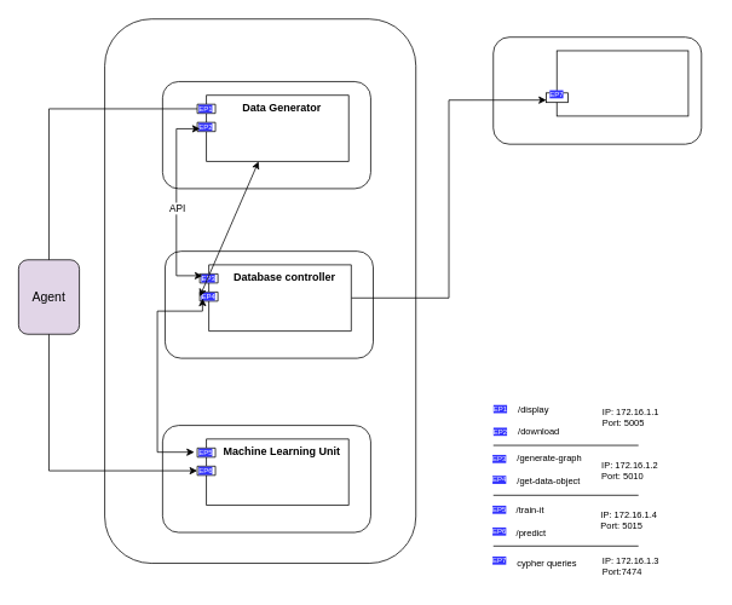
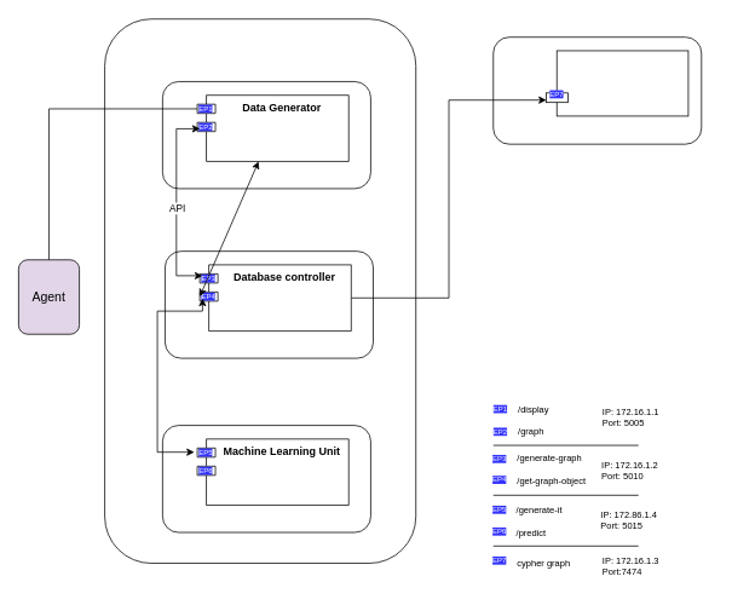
  <mxCell id="0" />
  <mxCell id="1" parent="0" />
  <mxCell id="2" value="&lt;div&gt;&lt;br&gt;&lt;/div&gt;" style="rounded=1;whiteSpace=wrap;html=1;align=left;fontStyle=0" vertex="1" parent="1"><mxGeometry x="543.38" y="40" width="229.5" height="118" as="geometry" /></mxCell>
  <mxCell id="3" value="" style="rounded=0;whiteSpace=wrap;html=1;fontStyle=0" vertex="1" parent="1"><mxGeometry x="613.38" y="55" width="145" height="72" as="geometry" /></mxCell>
  <mxCell id="4" value="" style="rounded=1;whiteSpace=wrap;html=1;fillColor=none;fontStyle=1" vertex="1" parent="1"><mxGeometry x="115" y="20" width="343" height="600" as="geometry" /></mxCell>
  <mxCell id="5" value="&lt;div&gt;&lt;br&gt;&lt;/div&gt;" style="rounded=1;whiteSpace=wrap;html=1;align=left;fontStyle=0" vertex="1" parent="1"><mxGeometry x="178.75" y="89" width="229.5" height="118" as="geometry" /></mxCell>
  <mxCell id="6" value="&lt;div&gt;&lt;br&gt;&lt;/div&gt;" style="text;html=1;align=center;verticalAlign=middle;whiteSpace=wrap;rounded=0;fontStyle=0" vertex="1" parent="1"><mxGeometry x="152.75" y="512" width="150" height="30" as="geometry" /></mxCell>
  <mxCell id="7" value="&lt;div&gt;&lt;br style=&quot;color: rgb(0, 0, 0); font-family: Helvetica; font-size: 12px; font-style: normal; font-variant-ligatures: normal; font-variant-caps: normal; letter-spacing: normal; orphans: 2; text-indent: 0px; text-transform: none; widows: 2; word-spacing: 0px; -webkit-text-stroke-width: 0px; white-space: normal; background-color: rgb(255, 255, 255); text-decoration-thickness: initial; text-decoration-style: initial; text-decoration-color: initial;&quot;&gt;&lt;/div&gt;" style="text;html=1;align=left;verticalAlign=middle;whiteSpace=wrap;rounded=0;fontStyle=0" vertex="1" parent="1"><mxGeometry x="187.37" y="596" width="60" height="30" as="geometry" /></mxCell>
  <mxCell id="8" value="&lt;span&gt;&lt;font style=&quot;font-size: 14px;&quot;&gt;Agent&lt;/font&gt;&lt;/span&gt;" style="rounded=1;whiteSpace=wrap;html=1;fontStyle=0;fillColor=#e1d5e7;" vertex="1" parent="1"><mxGeometry x="20" y="285.5" width="67" height="82" as="geometry" /></mxCell>
  <mxCell id="9" value="&lt;span style=&quot;&quot;&gt;&lt;b&gt;Data Generator&lt;/b&gt;&lt;/span&gt;" style="shape=module;align=left;spacingLeft=20;align=center;verticalAlign=top;whiteSpace=wrap;html=1;fontStyle=0" vertex="1" parent="1"><mxGeometry x="217" y="104" width="167" height="73" as="geometry" /></mxCell>
  <mxCell id="10" value="&lt;span style=&quot;font-size: 10px;&quot;&gt;IP:&amp;nbsp;172.16.1.1&lt;br style=&quot;font-size: 10px;&quot;&gt;Port: 5005&lt;br style=&quot;font-size: 10px;&quot;&gt;&lt;br style=&quot;font-size: 10px;&quot;&gt;&lt;/span&gt;&lt;div style=&quot;font-size: 10px;&quot;&gt;&lt;br style=&quot;font-size: 10px;&quot;&gt;&lt;/div&gt;" style="text;html=1;align=left;verticalAlign=middle;whiteSpace=wrap;rounded=0;fontStyle=0;strokeColor=none;fontSize=10;" vertex="1" parent="1"><mxGeometry x="662.25" y="456" width="122" height="30" as="geometry" /></mxCell>
  <mxCell id="11" value="&lt;font color=&quot;#ffffff&quot;&gt;EP1&lt;/font&gt;" style="text;html=1;align=center;verticalAlign=middle;whiteSpace=wrap;rounded=0;fontSize=8;labelBackgroundColor=#3333FF;fontStyle=0" vertex="1" parent="1"><mxGeometry x="213.75" y="116" width="25" height="5" as="geometry" /></mxCell>
  <mxCell id="12" value="&lt;font color=&quot;#ffffff&quot;&gt;EP2&lt;/font&gt;" style="text;html=1;align=center;verticalAlign=middle;whiteSpace=wrap;rounded=0;fontSize=8;labelBackgroundColor=#3333FF;fontStyle=0" vertex="1" parent="1"><mxGeometry x="213.75" y="136" width="25" height="5" as="geometry" /></mxCell>
  <mxCell id="13" value="&lt;div&gt;&lt;br&gt;&lt;/div&gt;" style="rounded=1;whiteSpace=wrap;html=1;align=left;fontStyle=0" vertex="1" parent="1"><mxGeometry x="181.5" y="276" width="229.5" height="118" as="geometry" /></mxCell>
  <mxCell id="14" style="edgeStyle=orthogonalEdgeStyle;rounded=0;orthogonalLoop=1;jettySize=auto;html=1;entryX=0;entryY=0.75;entryDx=0;entryDy=0;" edge="1" parent="1" source="15" target="32"><mxGeometry relative="1" as="geometry" /></mxCell>
  <mxCell id="15" value="&lt;span style=&quot;&quot;&gt;&lt;b&gt;Database controller&lt;/b&gt;&lt;/span&gt;" style="shape=module;align=left;spacingLeft=20;align=center;verticalAlign=top;whiteSpace=wrap;html=1;fontStyle=0" vertex="1" parent="1"><mxGeometry x="219.75" y="291" width="167" height="73" as="geometry" /></mxCell>
  <mxCell id="16" value="&lt;font color=&quot;#ffffff&quot;&gt;EP3&lt;/font&gt;" style="text;html=1;align=center;verticalAlign=middle;whiteSpace=wrap;rounded=0;fontSize=8;labelBackgroundColor=#3333FF;fontStyle=0" vertex="1" parent="1"><mxGeometry x="216.5" y="303" width="25" height="5" as="geometry" /></mxCell>
  <mxCell id="17" value="&lt;font color=&quot;#ffffff&quot;&gt;EP4&lt;/font&gt;" style="text;html=1;align=center;verticalAlign=middle;whiteSpace=wrap;rounded=0;fontSize=8;labelBackgroundColor=#3333FF;fontStyle=0" vertex="1" parent="1"><mxGeometry x="216.5" y="323" width="25" height="5" as="geometry" /></mxCell>
  <mxCell id="18" value="&lt;span style=&quot;color: rgb(0, 0, 0); font-family: Helvetica; font-size: 10px; font-style: normal; font-variant-ligatures: normal; font-variant-caps: normal; letter-spacing: normal; orphans: 2; text-indent: 0px; text-transform: none; widows: 2; word-spacing: 0px; -webkit-text-stroke-width: 0px; white-space: normal; background-color: rgb(255, 255, 255); text-decoration-thickness: initial; text-decoration-style: initial; text-decoration-color: initial; float: none; display: inline !important;&quot;&gt;IP:&amp;nbsp;172.16.1.2&lt;/span&gt;&lt;br style=&quot;color: rgb(0, 0, 0); font-family: Helvetica; font-size: 10px; font-style: normal; font-variant-ligatures: normal; font-variant-caps: normal; letter-spacing: normal; orphans: 2; text-indent: 0px; text-transform: none; widows: 2; word-spacing: 0px; -webkit-text-stroke-width: 0px; white-space: normal; background-color: rgb(255, 255, 255); text-decoration-thickness: initial; text-decoration-style: initial; text-decoration-color: initial;&quot;&gt;&lt;span style=&quot;color: rgb(0, 0, 0); font-family: Helvetica; font-size: 10px; font-style: normal; font-variant-ligatures: normal; font-variant-caps: normal; letter-spacing: normal; orphans: 2; text-indent: 0px; text-transform: none; widows: 2; word-spacing: 0px; -webkit-text-stroke-width: 0px; white-space: normal; background-color: rgb(255, 255, 255); text-decoration-thickness: initial; text-decoration-style: initial; text-decoration-color: initial; float: none; display: inline !important;&quot;&gt;Port: 5010&lt;/span&gt;&lt;br style=&quot;color: rgb(0, 0, 0); font-family: Helvetica; font-size: 10px; font-style: normal; font-variant-ligatures: normal; font-variant-caps: normal; letter-spacing: normal; orphans: 2; text-indent: 0px; text-transform: none; widows: 2; word-spacing: 0px; -webkit-text-stroke-width: 0px; white-space: normal; background-color: rgb(255, 255, 255); text-decoration-thickness: initial; text-decoration-style: initial; text-decoration-color: initial;&quot;&gt;" style="text;html=1;align=left;verticalAlign=middle;whiteSpace=wrap;rounded=0;fontStyle=0;strokeColor=none;fontSize=10;" vertex="1" parent="1"><mxGeometry x="661.25" y="480" width="123" height="76" as="geometry" /></mxCell>
  <mxCell id="19" style="edgeStyle=orthogonalEdgeStyle;rounded=0;orthogonalLoop=1;jettySize=auto;html=1;entryX=0.25;entryY=0;entryDx=0;entryDy=0;endArrow=classic;endFill=1;startArrow=classic;startFill=1;fontStyle=0;exitX=0.25;exitY=1;exitDx=0;exitDy=0;" edge="1" parent="1" source="12" target="16"><mxGeometry relative="1" as="geometry"><mxPoint x="314.96" y="210.47" as="sourcePoint" /><mxPoint x="317.642" y="287.996" as="targetPoint" /><Array as="points"><mxPoint x="194" y="141" /><mxPoint x="194" y="303" /></Array></mxGeometry></mxCell>
  <mxCell id="20" value="API" style="edgeLabel;html=1;align=center;verticalAlign=middle;resizable=0;points=[];fontStyle=0" connectable="0" vertex="1" parent="19"><mxGeometry x="0.043" relative="1" as="geometry"><mxPoint as="offset" /></mxGeometry></mxCell>
  <mxCell id="21" value="" style="endArrow=classic;startArrow=classic;html=1;rounded=0;fontStyle=0;exitX=0;exitY=0;exitDx=0;exitDy=35;exitPerimeter=0;" edge="1" parent="1" source="15" target="9"><mxGeometry width="50" height="50" relative="1" as="geometry"><mxPoint x="169.75" y="269.5" as="sourcePoint" /><mxPoint x="18" y="269.5" as="targetPoint" /></mxGeometry></mxCell>
  <mxCell id="22" style="edgeStyle=orthogonalEdgeStyle;rounded=0;orthogonalLoop=1;jettySize=auto;html=1;entryX=0;entryY=0;entryDx=0;entryDy=15;entryPerimeter=0;exitX=0.5;exitY=0;exitDx=0;exitDy=0;fontStyle=0;endArrow=none;" edge="1" parent="1" source="8" target="9"><mxGeometry relative="1" as="geometry"><Array as="points"><mxPoint x="54" y="119" /></Array></mxGeometry></mxCell>
  <mxCell id="23" value="&lt;div&gt;&lt;br&gt;&lt;/div&gt;" style="rounded=1;whiteSpace=wrap;html=1;align=left;fontStyle=0" vertex="1" parent="1"><mxGeometry x="178.75" y="468" width="229.5" height="118" as="geometry" /></mxCell>
  <mxCell id="24" value="&lt;span&gt;&lt;b&gt;Machine Learning Unit&lt;br&gt;&lt;/b&gt;&lt;/span&gt;&lt;div&gt;&lt;br style=&quot;&quot;&gt;&lt;/div&gt;" style="shape=module;align=left;spacingLeft=20;align=center;verticalAlign=top;whiteSpace=wrap;html=1;fontStyle=0" vertex="1" parent="1"><mxGeometry x="217" y="483" width="167" height="73" as="geometry" /></mxCell>
  <mxCell id="25" value="&lt;font color=&quot;#ffffff&quot;&gt;EP5&lt;/font&gt;" style="text;html=1;align=center;verticalAlign=middle;whiteSpace=wrap;rounded=0;fontSize=8;labelBackgroundColor=#3333FF;fontStyle=0" vertex="1" parent="1"><mxGeometry x="213.75" y="495" width="25" height="5" as="geometry" /></mxCell>
  <mxCell id="26" value="&lt;font color=&quot;#ffffff&quot;&gt;EP6&lt;/font&gt;" style="text;html=1;align=center;verticalAlign=middle;whiteSpace=wrap;rounded=0;fontSize=8;labelBackgroundColor=#3333FF;fontStyle=0" vertex="1" parent="1"><mxGeometry x="213.75" y="515" width="25" height="5" as="geometry" /></mxCell>
- <mxCell id="27" value="IP:&amp;nbsp;172.16.1.4&lt;br style=&quot;font-size: 10px;&quot;&gt;Port: 5015&lt;br style=&quot;font-size: 10px;&quot;&gt;&lt;div style=&quot;font-size: 10px;&quot;&gt;&lt;br style=&quot;font-size: 10px;&quot;&gt;&lt;/div&gt;" style="text;html=1;align=left;verticalAlign=middle;whiteSpace=wrap;rounded=0;fontStyle=0;strokeColor=none;fontSize=10;" vertex="1" parent="1"><mxGeometry x="660.25" y="540" width="123" height="76" as="geometry" /></mxCell>
+ <mxCell id="27" value="IP:&amp;nbsp;172.86.1.4&lt;br style=&quot;font-size: 10px;&quot;&gt;Port: 5015&lt;br style=&quot;font-size: 10px;&quot;&gt;&lt;div style=&quot;font-size: 10px;&quot;&gt;&lt;br style=&quot;font-size: 10px;&quot;&gt;&lt;/div&gt;" style="text;html=1;align=left;verticalAlign=middle;whiteSpace=wrap;rounded=0;fontStyle=0;strokeColor=none;fontSize=10;" vertex="1" parent="1"><mxGeometry x="660.25" y="540" width="123" height="76" as="geometry" /></mxCell>
  <mxCell id="28" style="edgeStyle=orthogonalEdgeStyle;rounded=0;orthogonalLoop=1;jettySize=auto;html=1;entryX=0;entryY=0.5;entryDx=0;entryDy=0;endArrow=classic;endFill=1;startArrow=classic;startFill=1;exitX=0.25;exitY=1;exitDx=0;exitDy=0;fontStyle=0" edge="1" parent="1" source="17" target="25"><mxGeometry relative="1" as="geometry"><mxPoint x="329.68" y="445.052" as="sourcePoint" /><mxPoint x="323.51" y="546.116" as="targetPoint" /><Array as="points"><mxPoint x="223" y="342" /><mxPoint x="173" y="342" /><mxPoint x="173" y="497" /></Array></mxGeometry></mxCell>
- <mxCell id="29" style="edgeStyle=orthogonalEdgeStyle;rounded=0;orthogonalLoop=1;jettySize=auto;html=1;entryX=0;entryY=0;entryDx=0;entryDy=35;entryPerimeter=0;exitX=0.5;exitY=1;exitDx=0;exitDy=0;fontStyle=0" edge="1" parent="1" source="8" target="24"><mxGeometry relative="1" as="geometry"><Array as="points"><mxPoint x="54" y="518" /></Array></mxGeometry></mxCell>
  <mxCell id="30" value="&lt;div&gt;&lt;br style=&quot;color: rgb(0, 0, 0); font-family: Helvetica; font-size: 12px; font-style: normal; font-variant-ligatures: normal; font-variant-caps: normal; letter-spacing: normal; orphans: 2; text-indent: 0px; text-transform: none; widows: 2; word-spacing: 0px; -webkit-text-stroke-width: 0px; white-space: normal; background-color: rgb(255, 255, 255); text-decoration-thickness: initial; text-decoration-style: initial; text-decoration-color: initial;&quot;&gt;&lt;/div&gt;" style="text;html=1;align=left;verticalAlign=middle;whiteSpace=wrap;rounded=0;fontStyle=0;strokeColor=none;" vertex="1" parent="1"><mxGeometry x="510" y="478" width="60" height="30" as="geometry" /></mxCell>
  <mxCell id="31" value="IP: 172.16.1.3&lt;br style=&quot;font-size: 10px;&quot;&gt;Port:7474&lt;div style=&quot;font-size: 10px;&quot;&gt;&lt;br style=&quot;font-size: 10px;&quot;&gt;&lt;/div&gt;" style="text;html=1;align=left;verticalAlign=middle;whiteSpace=wrap;rounded=0;fontStyle=0;strokeColor=none;fontSize=10;" vertex="1" parent="1"><mxGeometry x="662" y="614" width="83.5" height="30" as="geometry" /></mxCell>
  <mxCell id="32" value="" style="rounded=0;whiteSpace=wrap;html=1;fontStyle=0" vertex="1" parent="1"><mxGeometry x="601.88" y="101.5" width="24" height="10.5" as="geometry" /></mxCell>
  <mxCell id="33" value="&lt;font color=&quot;#ffffff&quot;&gt;EP7&lt;/font&gt;" style="text;html=1;align=center;verticalAlign=middle;whiteSpace=wrap;rounded=0;fontSize=8;labelBackgroundColor=#3333FF;fontStyle=0" vertex="1" parent="1"><mxGeometry x="601.38" y="100.25" width="25" height="5" as="geometry" /></mxCell>
  <mxCell id="34" value="&lt;font color=&quot;#ffffff&quot;&gt;EP1&lt;/font&gt;" style="text;html=1;align=center;verticalAlign=middle;whiteSpace=wrap;rounded=0;fontSize=8;labelBackgroundColor=#3333FF;fontStyle=0;strokeColor=none;" vertex="1" parent="1"><mxGeometry x="538.88" y="447" width="25" height="5" as="geometry" /></mxCell>
  <mxCell id="35" value="&lt;font color=&quot;#ffffff&quot;&gt;EP2&lt;/font&gt;" style="text;html=1;align=center;verticalAlign=middle;whiteSpace=wrap;rounded=0;fontSize=8;labelBackgroundColor=#3333FF;fontStyle=0;strokeColor=none;" vertex="1" parent="1"><mxGeometry x="538.88" y="472" width="25" height="5" as="geometry" /></mxCell>
  <mxCell id="36" value="&lt;font color=&quot;#ffffff&quot;&gt;EP3&lt;/font&gt;" style="text;html=1;align=center;verticalAlign=middle;whiteSpace=wrap;rounded=0;fontSize=8;labelBackgroundColor=#3333FF;fontStyle=0;strokeColor=none;" vertex="1" parent="1"><mxGeometry x="538.38" y="502" width="25" height="5" as="geometry" /></mxCell>
  <mxCell id="37" value="&lt;font color=&quot;#ffffff&quot;&gt;EP4&lt;/font&gt;" style="text;html=1;align=center;verticalAlign=middle;whiteSpace=wrap;rounded=0;fontSize=8;labelBackgroundColor=#3333FF;fontStyle=0;strokeColor=none;" vertex="1" parent="1"><mxGeometry x="538.38" y="525" width="25" height="5" as="geometry" /></mxCell>
  <mxCell id="38" value="&lt;font color=&quot;#ffffff&quot;&gt;EP7&lt;/font&gt;" style="text;html=1;align=center;verticalAlign=middle;whiteSpace=wrap;rounded=0;fontSize=8;labelBackgroundColor=#3333FF;fontStyle=0;strokeColor=none;" vertex="1" parent="1"><mxGeometry x="538.38" y="614" width="25" height="5" as="geometry" /></mxCell>
  <mxCell id="39" value="&lt;font color=&quot;#ffffff&quot;&gt;EP5&lt;/font&gt;" style="text;html=1;align=center;verticalAlign=middle;whiteSpace=wrap;rounded=0;fontSize=8;labelBackgroundColor=#3333FF;fontStyle=0;strokeColor=none;" vertex="1" parent="1"><mxGeometry x="538.38" y="558" width="25" height="5" as="geometry" /></mxCell>
  <mxCell id="40" value="&lt;font color=&quot;#ffffff&quot;&gt;EP6&lt;/font&gt;" style="text;html=1;align=center;verticalAlign=middle;whiteSpace=wrap;rounded=0;fontSize=8;labelBackgroundColor=#3333FF;fontStyle=0;strokeColor=none;" vertex="1" parent="1"><mxGeometry x="538.38" y="582" width="25" height="5" as="geometry" /></mxCell>
  <mxCell id="41" value="/display" style="text;html=1;align=left;verticalAlign=middle;whiteSpace=wrap;rounded=0;fontSize=10;fontStyle=0;strokeColor=none;" vertex="1" parent="1"><mxGeometry x="568.5" y="434.5" width="60" height="30" as="geometry" /></mxCell>
- <mxCell id="42" value="/download" style="text;html=1;align=left;verticalAlign=middle;whiteSpace=wrap;rounded=0;fontSize=10;fontStyle=0;strokeColor=none;" vertex="1" parent="1"><mxGeometry x="568.5" y="459" width="60" height="30" as="geometry" /></mxCell>
+ <mxCell id="42" value="/graph" style="text;html=1;align=left;verticalAlign=middle;whiteSpace=wrap;rounded=0;fontSize=10;fontStyle=0;strokeColor=none;" vertex="1" parent="1"><mxGeometry x="568.5" y="459" width="60" height="30" as="geometry" /></mxCell>
  <mxCell id="43" value="/generate-graph" style="text;html=1;align=left;verticalAlign=middle;whiteSpace=wrap;rounded=0;fontSize=10;fontStyle=0;strokeColor=none;" vertex="1" parent="1"><mxGeometry x="568" y="489" width="96" height="30" as="geometry" /></mxCell>
- <mxCell id="44" value="/train-it" style="text;html=1;align=left;verticalAlign=middle;whiteSpace=wrap;rounded=0;fontSize=10;fontStyle=0;strokeColor=none;" vertex="1" parent="1"><mxGeometry x="567" y="546" width="60" height="30" as="geometry" /></mxCell>
- <mxCell id="45" value="cypher queries" style="text;html=1;align=left;verticalAlign=middle;whiteSpace=wrap;rounded=0;fontSize=10;fontStyle=0;strokeColor=none;" vertex="1" parent="1"><mxGeometry x="568" y="605" width="102" height="30" as="geometry" /></mxCell>
+ <mxCell id="44" value="/generate-it" style="text;html=1;align=left;verticalAlign=middle;whiteSpace=wrap;rounded=0;fontSize=10;fontStyle=0;strokeColor=none;" vertex="1" parent="1"><mxGeometry x="567" y="546" width="60" height="30" as="geometry" /></mxCell>
+ <mxCell id="45" value="cypher graph" style="text;html=1;align=left;verticalAlign=middle;whiteSpace=wrap;rounded=0;fontSize=10;fontStyle=0;strokeColor=none;" vertex="1" parent="1"><mxGeometry x="568" y="605" width="102" height="30" as="geometry" /></mxCell>
  <mxCell id="46" value="/predict" style="text;html=1;align=left;verticalAlign=middle;whiteSpace=wrap;rounded=0;fontSize=10;fontStyle=0;strokeColor=none;" vertex="1" parent="1"><mxGeometry x="567" y="571" width="60" height="30" as="geometry" /></mxCell>
- <mxCell id="47" value="/get-data-object" style="text;html=1;align=left;verticalAlign=middle;whiteSpace=wrap;rounded=0;fontSize=10;fontStyle=0;strokeColor=none;" vertex="1" parent="1"><mxGeometry x="568" y="514" width="113" height="30" as="geometry" /></mxCell>
+ <mxCell id="47" value="/get-graph-object" style="text;html=1;align=left;verticalAlign=middle;whiteSpace=wrap;rounded=0;fontSize=10;fontStyle=0;strokeColor=none;" vertex="1" parent="1"><mxGeometry x="568" y="514" width="113" height="30" as="geometry" /></mxCell>
  <mxCell id="48" value="" style="line;strokeWidth=1;html=1;perimeter=backbonePerimeter;points=[];outlineConnect=0;" vertex="1" parent="1"><mxGeometry x="543.38" y="485" width="160" height="10" as="geometry" /></mxCell>
  <mxCell id="49" value="" style="line;strokeWidth=1;html=1;perimeter=backbonePerimeter;points=[];outlineConnect=0;" vertex="1" parent="1"><mxGeometry x="543.38" y="540" width="160" height="10" as="geometry" /></mxCell>
  <mxCell id="50" value="" style="line;strokeWidth=1;html=1;perimeter=backbonePerimeter;points=[];outlineConnect=0;" vertex="1" parent="1"><mxGeometry x="543.38" y="596" width="160" height="10" as="geometry" /></mxCell>
